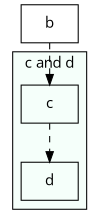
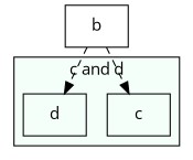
  digraph {
    fontname="Open Sans"
    node [fontname="Open Sans" shape=record]
    edge [fontname="Open Sans" style=dashed]
    c
    d
    b
    subgraph cluster_1 {
      bgcolor=mintcream
      label="c and d"
      c
      d
    }
-   c -> d
+   b -> d
    b -> c
  }
